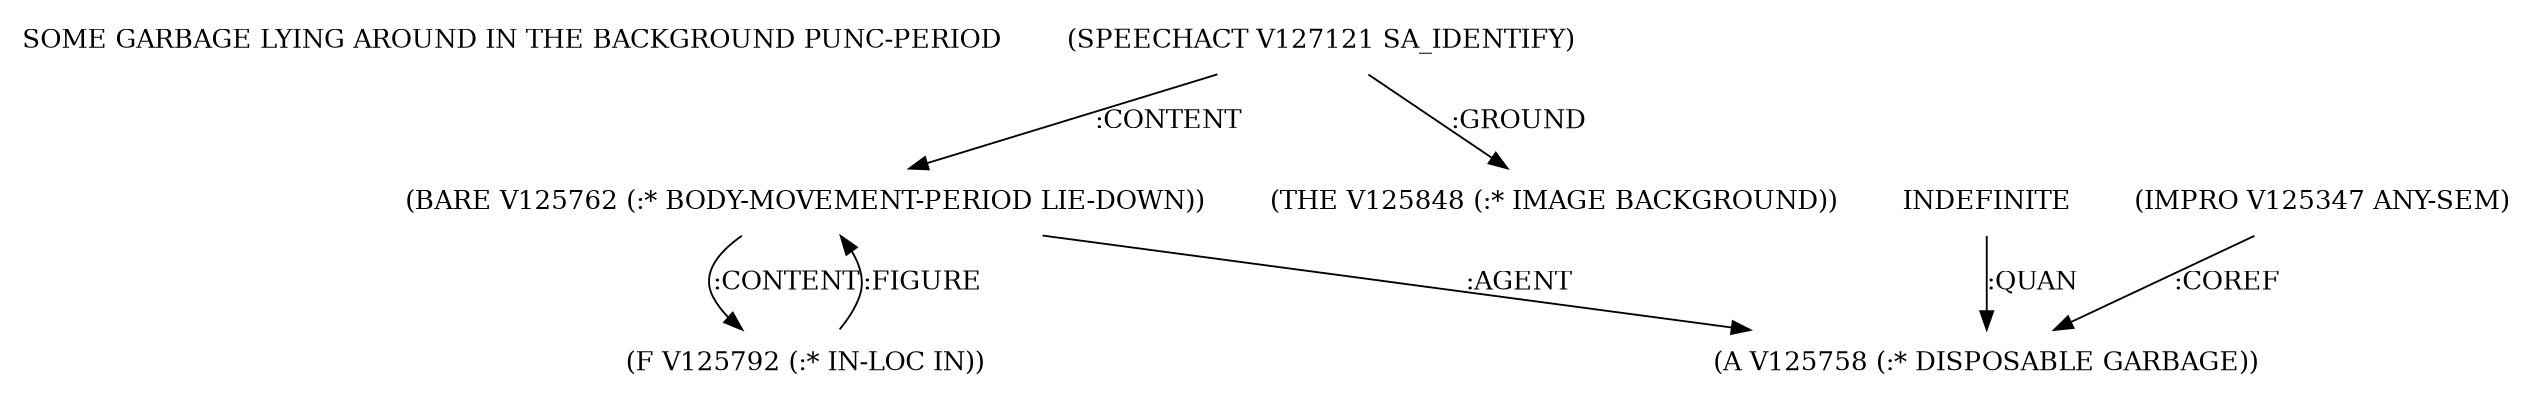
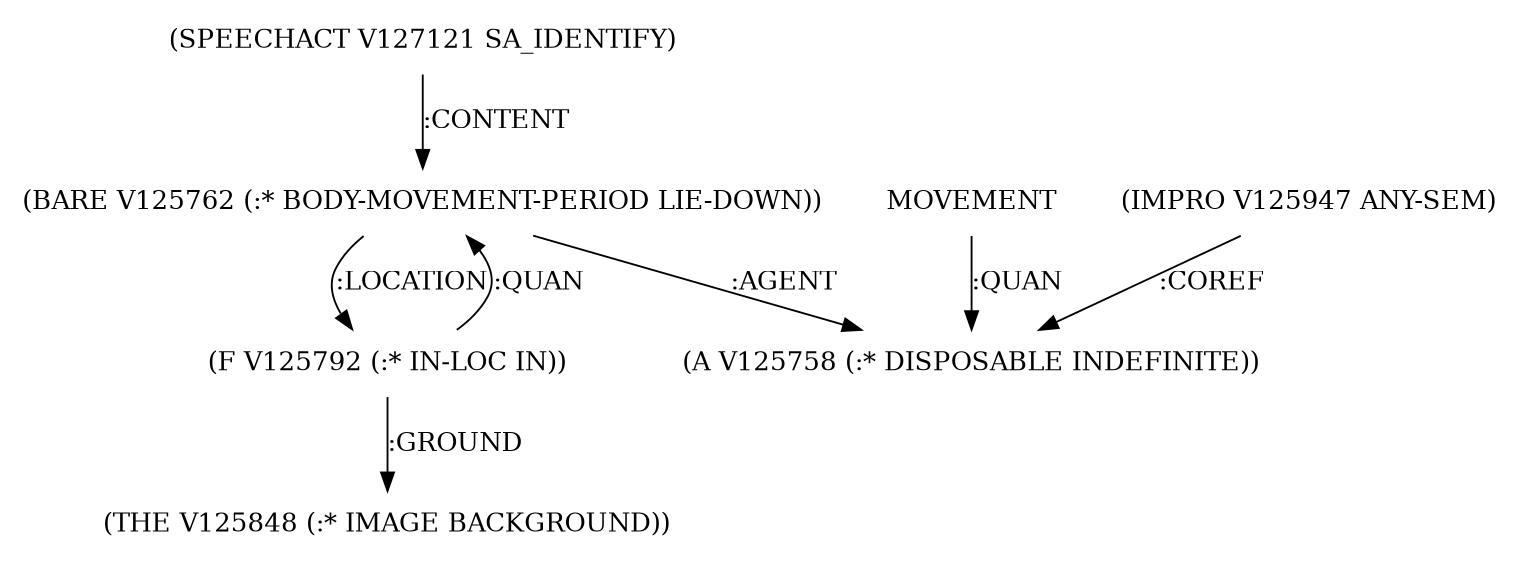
  digraph {
    node [shape=none]
-   "SOME GARBAGE LYING AROUND IN THE BACKGROUND PUNC-PERIOD"
    n2 [label="(SPEECHACT V127121 SA_IDENTIFY)"]
    n3 [label="(BARE V125762 (:* BODY-MOVEMENT-PERIOD LIE-DOWN))"]
-   n4 [label="(A V125758 (:* DISPOSABLE GARBAGE))"]
+   n4 [label="(A V125758 (:* DISPOSABLE INDEFINITE))"]
    n5 [label="(F V125792 (:* IN-LOC IN))"]
    n6 [label="(THE V125848 (:* IMAGE BACKGROUND))"]
-   n7 [label=INDEFINITE]
-   n8 [label="(IMPRO V125347 ANY-SEM)"]
+   n7 [label=MOVEMENT]
+   n8 [label="(IMPRO V125947 ANY-SEM)"]
    n2 -> n3 [label=":CONTENT"]
    n3 -> n4 [label=":AGENT"]
-   n3 -> n5 [label=":CONTENT"]
-   n5 -> n3 [label=":FIGURE"]
-   n2 -> n6 [label=":GROUND"]
+   n3 -> n5 [label=":LOCATION"]
+   n5 -> n3 [label=":QUAN"]
+   n5 -> n6 [label=":GROUND"]
    n7 -> n4 [label=":QUAN"]
    n8 -> n4 [label=":COREF"]
  }
